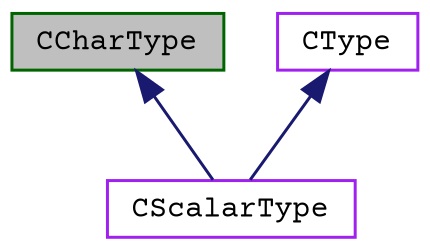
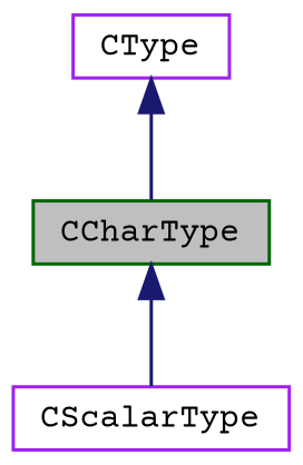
  digraph {
    fontname="Courier Prime"
    node [color=purple fillcolor=white fontname="Courier Prime" fontsize=10 shape=record style=filled]
    edge [color=midnightblue dir=back fontname="Courier Prime" fontsize=10 labelfontname=Helvetica labelfontsize=10 style=solid]
    n1 [color=darkgreen fillcolor=grey75 fontcolor=black height=0.2 label=CCharType width=0.4]
    n2 [height=0.2 label=CScalarType width=0.4]
    n3 [height=0.2 label=CType width=0.4]
    n1 -> n2
-   n3 -> n2
+   n3 -> n1
  }
